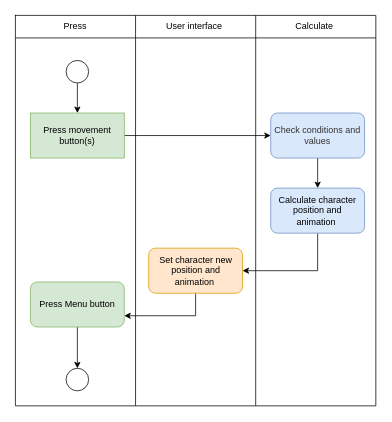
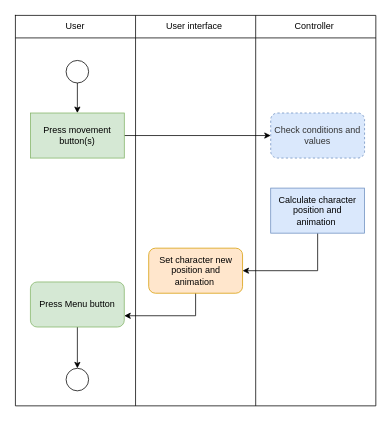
  <mxCell id="0" />
  <mxCell id="1" parent="0" />
  <mxCell id="2" value="" style="shape=table;html=1;whiteSpace=wrap;startSize=0;container=1;collapsible=0;childLayout=tableLayout;" parent="1" vertex="1"><mxGeometry x="20" y="20" width="480.0" height="520" as="geometry" /></mxCell>
  <mxCell id="3" value="" style="shape=tableRow;horizontal=0;startSize=0;swimlaneHead=0;swimlaneBody=0;top=0;left=0;bottom=0;right=0;collapsible=0;dropTarget=0;fillColor=none;points=[[0,0.5],[1,0.5]];portConstraint=eastwest;" parent="2" vertex="1"><mxGeometry width="480.0" height="30" as="geometry" /></mxCell>
- <mxCell id="4" value="Press" style="shape=partialRectangle;html=1;whiteSpace=wrap;connectable=0;fillColor=none;top=0;left=0;bottom=0;right=0;overflow=hidden;" parent="3" vertex="1"><mxGeometry width="160" height="30" as="geometry"><mxRectangle width="160" height="30" as="alternateBounds" /></mxGeometry></mxCell>
+ <mxCell id="4" value="User" style="shape=partialRectangle;html=1;whiteSpace=wrap;connectable=0;fillColor=none;top=0;left=0;bottom=0;right=0;overflow=hidden;" parent="3" vertex="1"><mxGeometry width="160" height="30" as="geometry"><mxRectangle width="160" height="30" as="alternateBounds" /></mxGeometry></mxCell>
  <mxCell id="5" value="User interface&amp;nbsp;" style="shape=partialRectangle;html=1;whiteSpace=wrap;connectable=0;fillColor=none;top=0;left=0;bottom=0;right=0;overflow=hidden;" parent="3" vertex="1"><mxGeometry x="160" width="160" height="30" as="geometry"><mxRectangle width="160" height="30" as="alternateBounds" /></mxGeometry></mxCell>
- <mxCell id="6" value="Calculate&amp;nbsp;" style="shape=partialRectangle;html=1;whiteSpace=wrap;connectable=0;fillColor=none;top=0;left=0;bottom=0;right=0;overflow=hidden;" parent="3" vertex="1"><mxGeometry x="320" width="160" height="30" as="geometry"><mxRectangle width="160" height="30" as="alternateBounds" /></mxGeometry></mxCell>
+ <mxCell id="6" value="Controller&amp;nbsp;" style="shape=partialRectangle;html=1;whiteSpace=wrap;connectable=0;fillColor=none;top=0;left=0;bottom=0;right=0;overflow=hidden;" parent="3" vertex="1"><mxGeometry x="320" width="160" height="30" as="geometry"><mxRectangle width="160" height="30" as="alternateBounds" /></mxGeometry></mxCell>
  <mxCell id="7" value="" style="shape=tableRow;horizontal=0;startSize=0;swimlaneHead=0;swimlaneBody=0;top=0;left=0;bottom=0;right=0;collapsible=0;dropTarget=0;fillColor=none;points=[[0,0.5],[1,0.5]];portConstraint=eastwest;" parent="2" vertex="1"><mxGeometry y="30" width="480.0" height="490" as="geometry" /></mxCell>
  <mxCell id="8" value="" style="shape=partialRectangle;html=1;whiteSpace=wrap;connectable=0;fillColor=none;top=0;left=0;bottom=0;right=0;overflow=hidden;" parent="7" vertex="1"><mxGeometry width="160" height="490" as="geometry"><mxRectangle width="160" height="490" as="alternateBounds" /></mxGeometry></mxCell>
  <mxCell id="9" value="" style="shape=partialRectangle;html=1;whiteSpace=wrap;connectable=0;fillColor=none;top=0;left=0;bottom=0;right=0;overflow=hidden;" parent="7" vertex="1"><mxGeometry x="160" width="160" height="490" as="geometry"><mxRectangle width="160" height="490" as="alternateBounds" /></mxGeometry></mxCell>
  <mxCell id="10" value="" style="shape=partialRectangle;html=1;whiteSpace=wrap;connectable=0;fillColor=none;top=0;left=0;bottom=0;right=0;overflow=hidden;" parent="7" vertex="1"><mxGeometry x="320" width="160" height="490" as="geometry"><mxRectangle width="160" height="490" as="alternateBounds" /></mxGeometry></mxCell>
  <mxCell id="11" style="edgeStyle=orthogonalEdgeStyle;rounded=0;orthogonalLoop=1;jettySize=auto;html=1;strokeWidth=1;" parent="1" source="12" target="14" edge="1"><mxGeometry relative="1" as="geometry" /></mxCell>
  <mxCell id="12" value="" style="ellipse;whiteSpace=wrap;html=1;aspect=fixed;fillColor=#FFFFFF;strokeColor=#000000;" parent="1" vertex="1"><mxGeometry x="87.5" y="80" width="30" height="30" as="geometry" /></mxCell>
  <mxCell id="13" style="edgeStyle=orthogonalEdgeStyle;rounded=0;orthogonalLoop=1;jettySize=auto;html=1;entryX=0;entryY=0.5;entryDx=0;entryDy=0;" parent="1" source="14" target="16" edge="1"><mxGeometry relative="1" as="geometry" /></mxCell>
  <mxCell id="14" value="Press movement button(s)" style="whiteSpace=wrap;html=1;strokeColor=#82b366;fillColor=#d5e8d4;rounded=0;" parent="1" vertex="1"><mxGeometry x="40" y="150" width="125" height="60" as="geometry" /></mxCell>
- <mxCell id="15" style="edgeStyle=orthogonalEdgeStyle;rounded=0;orthogonalLoop=1;jettySize=auto;html=1;" parent="1" source="16" target="18" edge="1"><mxGeometry relative="1" as="geometry" /></mxCell>
- <mxCell id="16" value="Check conditions and values" style="rounded=1;whiteSpace=wrap;html=1;strokeColor=#6c8ebf;fillColor=#dae8fc;fontColor=#333333;" parent="1" vertex="1"><mxGeometry x="360" y="150" width="125" height="60" as="geometry" /></mxCell>
+ <mxCell id="16" value="Check conditions and values" style="rounded=1;whiteSpace=wrap;html=1;strokeColor=#6c8ebf;fillColor=#dae8fc;fontColor=#333333;dashed=1;" parent="1" vertex="1"><mxGeometry x="360" y="150" width="125" height="60" as="geometry" /></mxCell>
  <mxCell id="17" style="edgeStyle=orthogonalEdgeStyle;rounded=0;orthogonalLoop=1;jettySize=auto;html=1;entryX=1;entryY=0.5;entryDx=0;entryDy=0;exitX=0.5;exitY=1;exitDx=0;exitDy=0;" parent="1" source="18" target="20" edge="1"><mxGeometry relative="1" as="geometry"><Array as="points"><mxPoint x="423" y="360" /></Array></mxGeometry></mxCell>
- <mxCell id="18" value="Calculate character position and animation&amp;nbsp;" style="rounded=1;whiteSpace=wrap;html=1;strokeColor=#6c8ebf;fillColor=#dae8fc;" parent="1" vertex="1"><mxGeometry x="360" y="250" width="125" height="60" as="geometry" /></mxCell>
+ <mxCell id="18" value="Calculate character position and animation&amp;nbsp;" style="whiteSpace=wrap;html=1;strokeColor=#6c8ebf;fillColor=#dae8fc;rounded=0;" parent="1" vertex="1"><mxGeometry x="360" y="250" width="125" height="60" as="geometry" /></mxCell>
  <mxCell id="19" style="edgeStyle=orthogonalEdgeStyle;rounded=0;orthogonalLoop=1;jettySize=auto;html=1;exitX=0.5;exitY=1;exitDx=0;exitDy=0;" parent="1" source="20" target="22" edge="1"><mxGeometry relative="1" as="geometry"><Array as="points"><mxPoint x="260" y="420" /></Array></mxGeometry></mxCell>
  <mxCell id="20" value="Set character new&lt;span style=&quot;color: rgba(0, 0, 0, 0); font-family: monospace; font-size: 0px; text-align: start;&quot;&gt;%3CmxGraphModel%3E%3Croot%3E%3CmxCell%20id%3D%220%22%2F%3E%3CmxCell%20id%3D%221%22%20parent%3D%220%22%2F%3E%3CmxCell%20id%3D%222%22%20value%3D%22Calculate%20character%20position%20and%20animation%26amp%3Bnbsp%3B%22%20style%3D%22rounded%3D1%3BwhiteSpace%3Dwrap%3Bhtml%3D1%3BstrokeColor%3D%23000000%3BfillColor%3D%23FFFFFF%3B%22%20vertex%3D%221%22%20parent%3D%221%22%3E%3CmxGeometry%20x%3D%22540%22%20y%3D%22400%22%20width%3D%22125%22%20height%3D%2260%22%20as%3D%22geometry%22%2F%3E%3C%2FmxCell%3E%3C%2Froot%3E%3C%2FmxGraphModel%3E&lt;/span&gt;&lt;br&gt;position and animation&amp;nbsp;" style="rounded=1;whiteSpace=wrap;html=1;strokeColor=#d79b00;fillColor=#ffe6cc;" parent="1" vertex="1"><mxGeometry x="197.5" y="330" width="125" height="60" as="geometry" /></mxCell>
  <mxCell id="21" style="edgeStyle=orthogonalEdgeStyle;rounded=0;orthogonalLoop=1;jettySize=auto;html=1;entryX=0.5;entryY=0;entryDx=0;entryDy=0;" parent="1" source="22" target="23" edge="1"><mxGeometry relative="1" as="geometry" /></mxCell>
  <mxCell id="22" value="Press Menu button" style="rounded=1;whiteSpace=wrap;html=1;strokeColor=#82b366;fillColor=#d5e8d4;" parent="1" vertex="1"><mxGeometry x="40" y="375" width="125" height="60" as="geometry" /></mxCell>
  <mxCell id="23" value="" style="ellipse;whiteSpace=wrap;html=1;aspect=fixed;fillColor=#FFFFFF;strokeColor=#000000;" parent="1" vertex="1"><mxGeometry x="87.5" y="490" width="30" height="30" as="geometry" /></mxCell>
